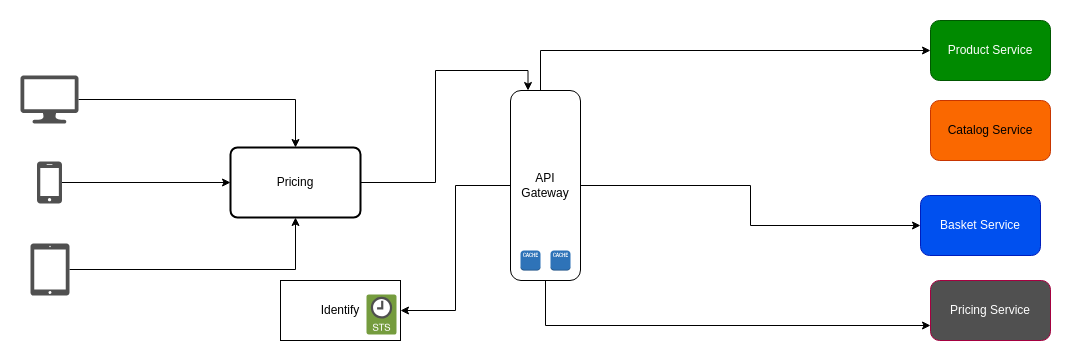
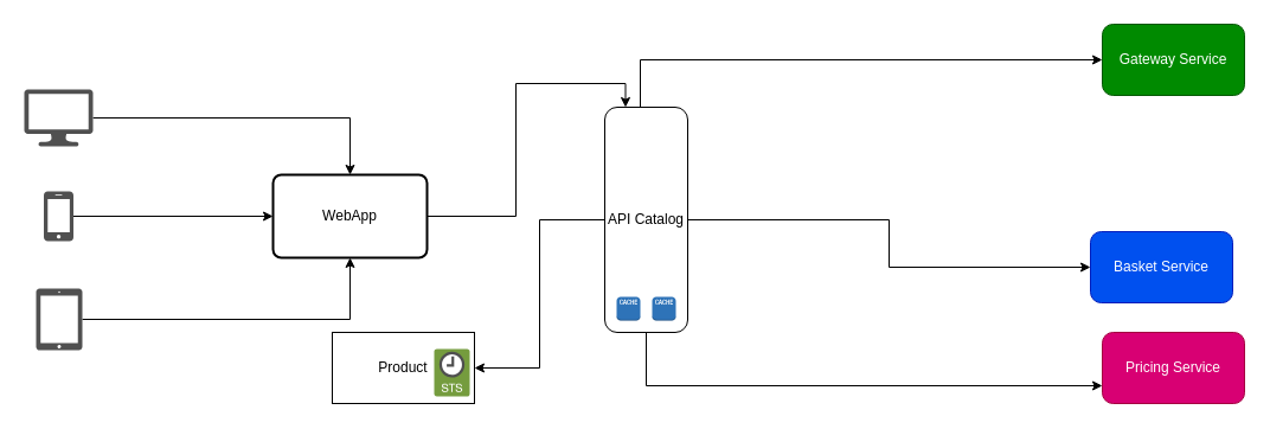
  <mxCell id="0" />
  <mxCell id="1" parent="0" />
  <mxCell id="2" style="edgeStyle=orthogonalEdgeStyle;rounded=0;orthogonalLoop=1;jettySize=auto;html=1;exitX=0.5;exitY=1;exitDx=0;exitDy=0;entryX=0;entryY=0.75;entryDx=0;entryDy=0;" edge="1" parent="1" source="6" target="9"><mxGeometry relative="1" as="geometry" /></mxCell>
  <mxCell id="3" style="edgeStyle=orthogonalEdgeStyle;rounded=0;orthogonalLoop=1;jettySize=auto;html=1;entryX=0;entryY=0.5;entryDx=0;entryDy=0;" edge="1" parent="1" source="6" target="8"><mxGeometry relative="1" as="geometry" /></mxCell>
  <mxCell id="4" style="edgeStyle=orthogonalEdgeStyle;rounded=0;orthogonalLoop=1;jettySize=auto;html=1;" edge="1" parent="1" source="6" target="21"><mxGeometry relative="1" as="geometry" /></mxCell>
  <mxCell id="5" style="edgeStyle=orthogonalEdgeStyle;rounded=0;orthogonalLoop=1;jettySize=auto;html=1;entryX=0;entryY=0.5;entryDx=0;entryDy=0;exitX=0.75;exitY=0;exitDx=0;exitDy=0;" edge="1" parent="1" source="6" target="10"><mxGeometry relative="1" as="geometry"><Array as="points"><mxPoint x="540" y="140" /><mxPoint x="540" y="50" /></Array></mxGeometry></mxCell>
- <mxCell id="6" value="API Gateway" style="rounded=1;whiteSpace=wrap;html=1;" vertex="1" parent="1"><mxGeometry x="510" y="90" width="70" height="190" as="geometry" /></mxCell>
- <mxCell id="7" value="Catalog Service" style="rounded=1;whiteSpace=wrap;html=1;fillColor=#fa6800;fontColor=#000000;strokeColor=#C73500;" vertex="1" parent="1"><mxGeometry x="930" y="100" width="120" height="60" as="geometry" /></mxCell>
+ <mxCell id="6" value="API Catalog" style="rounded=1;whiteSpace=wrap;html=1;" vertex="1" parent="1"><mxGeometry x="510" y="90" width="70" height="190" as="geometry" /></mxCell>
  <mxCell id="8" value="Basket Service" style="rounded=1;whiteSpace=wrap;html=1;fillColor=#0050ef;fontColor=#ffffff;strokeColor=#001DBC;" vertex="1" parent="1"><mxGeometry x="920" y="195" width="120" height="60" as="geometry" /></mxCell>
- <mxCell id="9" value="Pricing Service" style="rounded=1;whiteSpace=wrap;html=1;fillColor=#505050;fontColor=#ffffff;strokeColor=#A50040;" vertex="1" parent="1"><mxGeometry x="930" y="280" width="120" height="60" as="geometry" /></mxCell>
- <mxCell id="10" value="Product Service" style="rounded=1;whiteSpace=wrap;html=1;fillColor=#008a00;strokeColor=#005700;fontColor=#ffffff;" vertex="1" parent="1"><mxGeometry x="930" y="20" width="120" height="60" as="geometry" /></mxCell>
+ <mxCell id="9" value="Pricing Service" style="rounded=1;whiteSpace=wrap;html=1;fillColor=#d80073;fontColor=#ffffff;strokeColor=#A50040;" vertex="1" parent="1"><mxGeometry x="930" y="280" width="120" height="60" as="geometry" /></mxCell>
+ <mxCell id="10" value="Gateway Service" style="rounded=1;whiteSpace=wrap;html=1;fillColor=#008a00;strokeColor=#005700;fontColor=#ffffff;" vertex="1" parent="1"><mxGeometry x="930" y="20" width="120" height="60" as="geometry" /></mxCell>
  <mxCell id="11" style="edgeStyle=orthogonalEdgeStyle;rounded=0;orthogonalLoop=1;jettySize=auto;html=1;" edge="1" parent="1" source="12" target="18"><mxGeometry relative="1" as="geometry" /></mxCell>
  <mxCell id="12" value="" style="sketch=0;pointerEvents=1;shadow=0;dashed=0;html=1;strokeColor=none;fillColor=#505050;labelPosition=center;verticalLabelPosition=bottom;verticalAlign=top;outlineConnect=0;align=center;shape=mxgraph.office.devices.cell_phone_iphone_standalone;" vertex="1" parent="1"><mxGeometry x="36.5" y="161" width="25" height="42" as="geometry" /></mxCell>
  <mxCell id="13" style="edgeStyle=orthogonalEdgeStyle;rounded=0;orthogonalLoop=1;jettySize=auto;html=1;" edge="1" parent="1" source="14" target="18"><mxGeometry relative="1" as="geometry" /></mxCell>
  <mxCell id="14" value="" style="sketch=0;pointerEvents=1;shadow=0;dashed=0;html=1;strokeColor=none;fillColor=#505050;labelPosition=center;verticalLabelPosition=bottom;verticalAlign=top;outlineConnect=0;align=center;shape=mxgraph.office.devices.lcd_monitor;" vertex="1" parent="1"><mxGeometry x="20" y="75" width="58" height="48" as="geometry" /></mxCell>
  <mxCell id="15" style="edgeStyle=orthogonalEdgeStyle;rounded=0;orthogonalLoop=1;jettySize=auto;html=1;entryX=0.5;entryY=1;entryDx=0;entryDy=0;" edge="1" parent="1" source="16" target="18"><mxGeometry relative="1" as="geometry" /></mxCell>
  <mxCell id="16" value="" style="sketch=0;pointerEvents=1;shadow=0;dashed=0;html=1;strokeColor=none;fillColor=#505050;labelPosition=center;verticalLabelPosition=bottom;verticalAlign=top;outlineConnect=0;align=center;shape=mxgraph.office.devices.tablet_ipad;" vertex="1" parent="1"><mxGeometry x="30" y="243" width="39" height="52" as="geometry" /></mxCell>
  <mxCell id="17" style="edgeStyle=orthogonalEdgeStyle;rounded=0;orthogonalLoop=1;jettySize=auto;html=1;entryX=0.25;entryY=0;entryDx=0;entryDy=0;" edge="1" parent="1" source="18" target="6"><mxGeometry relative="1" as="geometry" /></mxCell>
- <mxCell id="18" value="Pricing" style="rounded=1;whiteSpace=wrap;html=1;absoluteArcSize=1;arcSize=14;strokeWidth=2;" vertex="1" parent="1"><mxGeometry x="230" y="147" width="130" height="70" as="geometry" /></mxCell>
+ <mxCell id="18" value="WebApp" style="rounded=1;whiteSpace=wrap;html=1;absoluteArcSize=1;arcSize=14;strokeWidth=2;" vertex="1" parent="1"><mxGeometry x="230" y="147" width="130" height="70" as="geometry" /></mxCell>
  <mxCell id="19" value="" style="outlineConnect=0;dashed=0;verticalLabelPosition=bottom;verticalAlign=top;align=center;html=1;shape=mxgraph.aws3.cache_node;fillColor=#2E73B8;gradientColor=none;" vertex="1" parent="1"><mxGeometry x="550" y="250" width="20" height="20" as="geometry" /></mxCell>
  <mxCell id="20" value="" style="outlineConnect=0;dashed=0;verticalLabelPosition=bottom;verticalAlign=top;align=center;html=1;shape=mxgraph.aws3.cache_node;fillColor=#2E73B8;gradientColor=none;" vertex="1" parent="1"><mxGeometry x="520" y="250" width="20" height="20" as="geometry" /></mxCell>
- <mxCell id="21" value="Identify" style="rounded=0;whiteSpace=wrap;html=1;" vertex="1" parent="1"><mxGeometry x="280" y="280" width="120" height="60" as="geometry" /></mxCell>
+ <mxCell id="21" value="Product" style="rounded=0;whiteSpace=wrap;html=1;" vertex="1" parent="1"><mxGeometry x="280" y="280" width="120" height="60" as="geometry" /></mxCell>
  <mxCell id="22" value="" style="outlineConnect=0;dashed=0;verticalLabelPosition=bottom;verticalAlign=top;align=center;html=1;shape=mxgraph.aws3.sts_2;fillColor=#759C3E;gradientColor=none;" vertex="1" parent="1"><mxGeometry x="366" y="294" width="30" height="40" as="geometry" /></mxCell>
